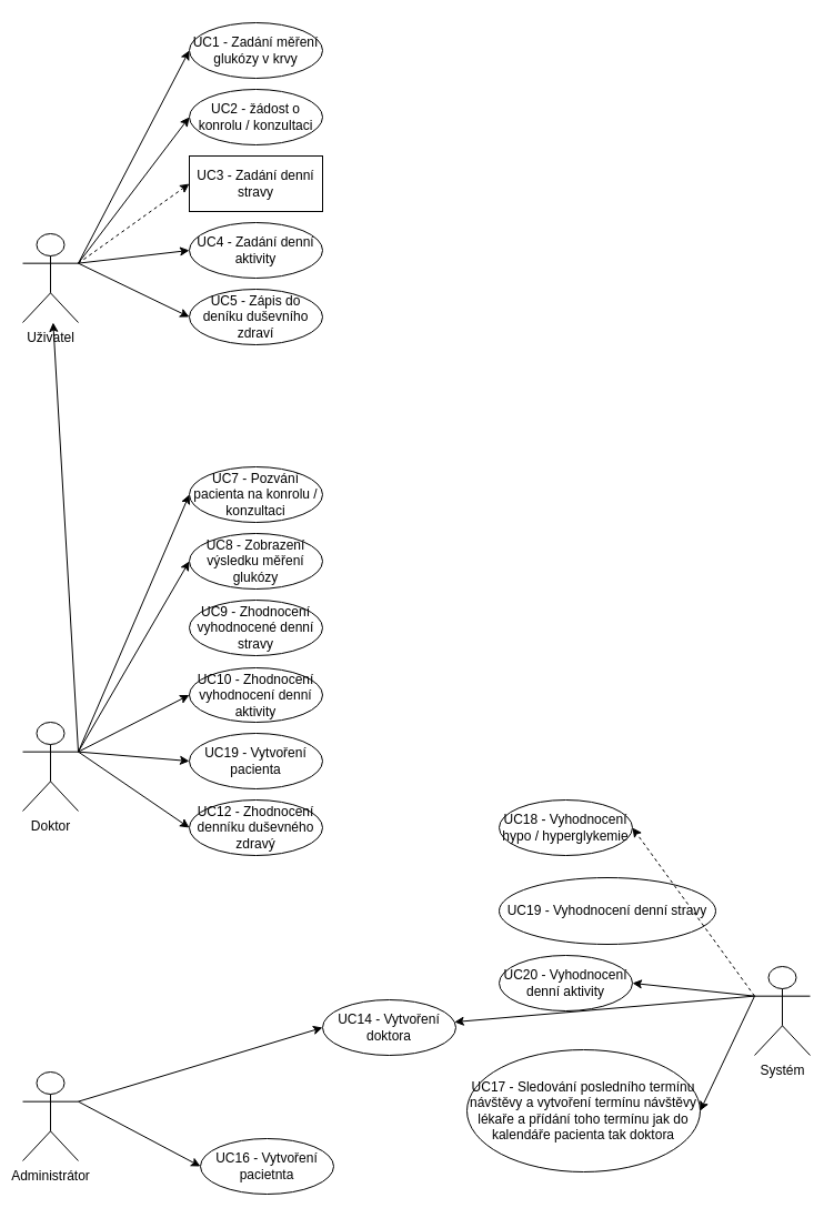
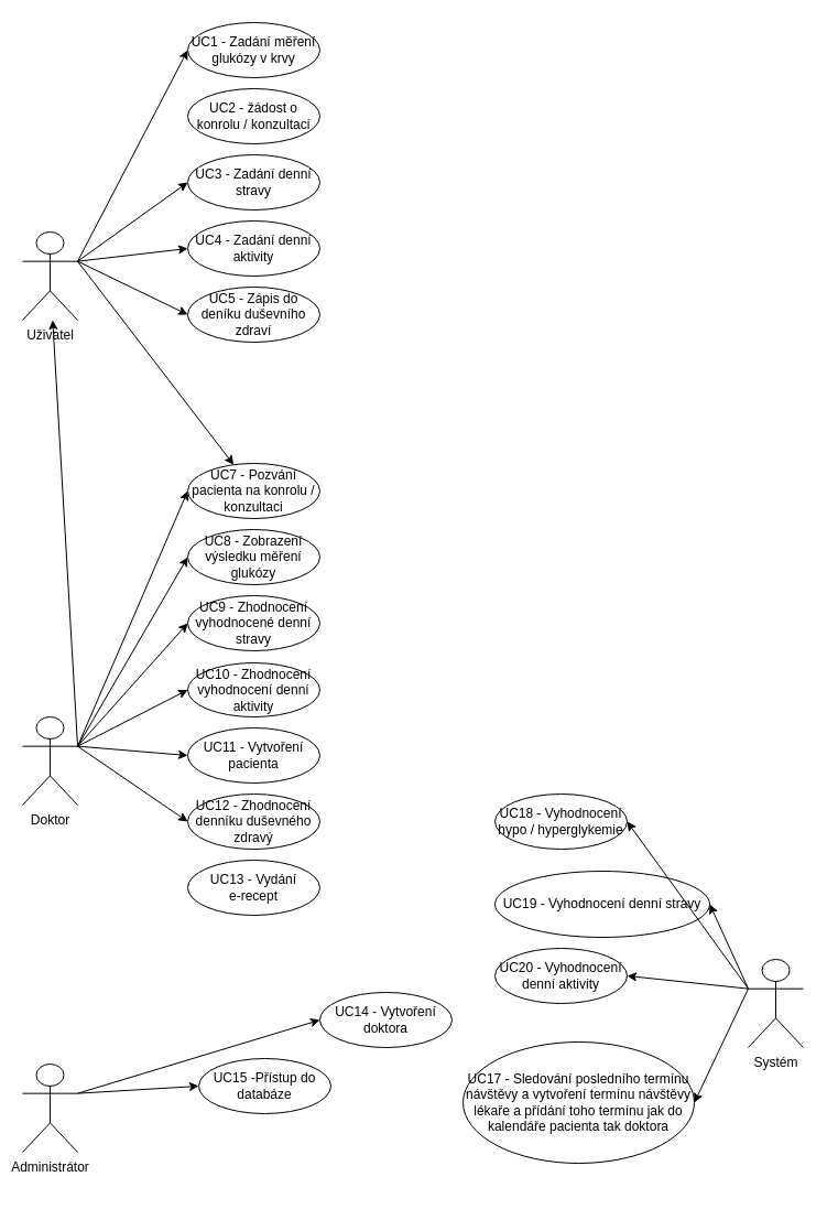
  <mxCell id="0" />
  <mxCell id="1" parent="0" />
+ <mxCell id="2" style="edgeStyle=none;html=1;exitX=1;exitY=0.333;exitDx=0;exitDy=0;exitPerimeter=0;entryX=0;entryY=0.5;entryDx=0;entryDy=0;strokeColor=#000000;" parent="1" source="5" target="6" edge="1"><mxGeometry relative="1" as="geometry" /></mxCell>
  <mxCell id="3" style="edgeStyle=none;html=1;exitX=1;exitY=0.333;exitDx=0;exitDy=0;exitPerimeter=0;entryX=0;entryY=0.5;entryDx=0;entryDy=0;strokeColor=#000000;" parent="1" source="5" target="8" edge="1"><mxGeometry relative="1" as="geometry" /></mxCell>
- <mxCell id="4" style="edgeStyle=none;html=1;exitX=1;exitY=0.333;exitDx=0;exitDy=0;exitPerimeter=0;entryX=0;entryY=0.5;entryDx=0;entryDy=0;strokeColor=#000000;" parent="1" source="5" target="7" edge="1"><mxGeometry relative="1" as="geometry" /></mxCell>
  <mxCell id="5" value="Administrátor" style="shape=umlActor;verticalLabelPosition=bottom;verticalAlign=top;html=1;outlineConnect=0;strokeColor=#000000;" parent="1" vertex="1"><mxGeometry x="20" y="965" width="50" height="80" as="geometry" /></mxCell>
- <mxCell id="7" value="UC16 - Vytvoření pacietnta" style="ellipse;whiteSpace=wrap;html=1;strokeColor=#000000;" parent="1" vertex="1"><mxGeometry x="180" y="1025" width="120" height="50" as="geometry" /></mxCell>
+ <mxCell id="6" value="UC15 -Přístup do databáze" style="ellipse;whiteSpace=wrap;html=1;strokeColor=#000000;" parent="1" vertex="1"><mxGeometry x="180" y="960" width="120" height="50" as="geometry" /></mxCell>
  <mxCell id="8" value="UC14 - Vytvoření doktora" style="ellipse;whiteSpace=wrap;html=1;strokeColor=#000000;" parent="1" vertex="1"><mxGeometry x="290" y="900" width="120" height="50" as="geometry" /></mxCell>
  <mxCell id="9" style="edgeStyle=none;html=1;exitX=1;exitY=0.333;exitDx=0;exitDy=0;exitPerimeter=0;entryX=0;entryY=0.5;entryDx=0;entryDy=0;strokeColor=#000000;" parent="1" source="13" target="14" edge="1"><mxGeometry relative="1" as="geometry" /></mxCell>
  <mxCell id="10" style="edgeStyle=none;html=1;exitX=1;exitY=0.333;exitDx=0;exitDy=0;exitPerimeter=0;entryX=0;entryY=0.5;entryDx=0;entryDy=0;strokeColor=#000000;" parent="1" source="13" target="16" edge="1"><mxGeometry relative="1" as="geometry" /></mxCell>
  <mxCell id="11" style="edgeStyle=none;html=1;exitX=1;exitY=0.333;exitDx=0;exitDy=0;exitPerimeter=0;entryX=0;entryY=0.5;entryDx=0;entryDy=0;strokeColor=#000000;" parent="1" source="13" target="17" edge="1"><mxGeometry relative="1" as="geometry" /></mxCell>
+ <mxCell id="12" style="edgeStyle=none;html=1;exitX=1;exitY=0.333;exitDx=0;exitDy=0;exitPerimeter=0;entryX=0;entryY=0.5;entryDx=0;entryDy=0;strokeColor=#000000;" parent="1" source="13" target="15" edge="1"><mxGeometry relative="1" as="geometry" /></mxCell>
  <mxCell id="13" value="Doktor" style="shape=umlActor;verticalLabelPosition=bottom;verticalAlign=top;html=1;outlineConnect=0;strokeColor=#000000;" parent="1" vertex="1"><mxGeometry x="20" y="650" width="50" height="80" as="geometry" /></mxCell>
  <mxCell id="14" value="UC8 - Zobrazení výsledku měření glukózy" style="ellipse;whiteSpace=wrap;html=1;strokeColor=#000000;" parent="1" vertex="1"><mxGeometry x="170" y="480" width="120" height="50" as="geometry" /></mxCell>
  <mxCell id="15" value="UC9 - Zhodnocení vyhodnocené denní stravy" style="ellipse;whiteSpace=wrap;html=1;strokeColor=#000000;" parent="1" vertex="1"><mxGeometry x="170" y="540" width="120" height="50" as="geometry" /></mxCell>
  <mxCell id="16" value="UC10 - Zhodnocení vyhodnocení denní aktivity" style="ellipse;whiteSpace=wrap;html=1;strokeColor=#000000;" parent="1" vertex="1"><mxGeometry x="170" y="601" width="120" height="49" as="geometry" /></mxCell>
- <mxCell id="17" value="UC19 - Vytvoření pacienta" style="ellipse;whiteSpace=wrap;html=1;strokeColor=#000000;" parent="1" vertex="1"><mxGeometry x="170" y="660" width="120" height="50" as="geometry" /></mxCell>
+ <mxCell id="17" value="UC11 - Vytvoření pacienta" style="ellipse;whiteSpace=wrap;html=1;strokeColor=#000000;" parent="1" vertex="1"><mxGeometry x="170" y="660" width="120" height="50" as="geometry" /></mxCell>
  <mxCell id="18" value="UC12 - Zhodnocení denníku duševného zdravý" style="ellipse;whiteSpace=wrap;html=1;strokeColor=#000000;" parent="1" vertex="1"><mxGeometry x="170" y="720" width="120" height="50" as="geometry" /></mxCell>
+ <mxCell id="19" value="UC13 - Vydání&lt;br&gt;e-recept" style="ellipse;whiteSpace=wrap;html=1;strokeColor=#000000;" parent="1" vertex="1"><mxGeometry x="170" y="780" width="120" height="50" as="geometry" /></mxCell>
  <mxCell id="20" value="UC7 - Pozvání pacienta na konrolu / konzultaci" style="ellipse;whiteSpace=wrap;html=1;strokeColor=#000000;" parent="1" vertex="1"><mxGeometry x="170" y="420" width="120" height="50" as="geometry" /></mxCell>
  <mxCell id="21" value="" style="endArrow=classic;html=1;exitX=1;exitY=0.333;exitDx=0;exitDy=0;exitPerimeter=0;entryX=0;entryY=0.5;entryDx=0;entryDy=0;strokeColor=#000000;" parent="1" source="13" target="18" edge="1"><mxGeometry width="50" height="50" relative="1" as="geometry"><mxPoint x="210" y="690" as="sourcePoint" /><mxPoint x="260" y="640" as="targetPoint" /></mxGeometry></mxCell>
  <mxCell id="22" value="" style="endArrow=classic;html=1;exitX=1;exitY=0.333;exitDx=0;exitDy=0;exitPerimeter=0;strokeColor=#000000;" parent="1" source="13" target="27" edge="1"><mxGeometry width="50" height="50" relative="1" as="geometry"><mxPoint x="80" y="686.667" as="sourcePoint" /><mxPoint x="180" y="735" as="targetPoint" /></mxGeometry></mxCell>
  <mxCell id="23" value="" style="endArrow=classic;html=1;entryX=0;entryY=0.5;entryDx=0;entryDy=0;exitX=1;exitY=0.333;exitDx=0;exitDy=0;exitPerimeter=0;strokeColor=#000000;" parent="1" source="13" target="20" edge="1"><mxGeometry width="50" height="50" relative="1" as="geometry"><mxPoint x="70" y="680" as="sourcePoint" /><mxPoint x="190" y="745" as="targetPoint" /></mxGeometry></mxCell>
  <mxCell id="24" style="edgeStyle=none;html=1;exitX=1;exitY=0.333;exitDx=0;exitDy=0;exitPerimeter=0;entryX=0;entryY=0.5;entryDx=0;entryDy=0;strokeColor=#000000;" parent="1" source="27" target="28" edge="1"><mxGeometry relative="1" as="geometry" /></mxCell>
- <mxCell id="25" style="edgeStyle=none;html=1;exitX=1;exitY=0.333;exitDx=0;exitDy=0;exitPerimeter=0;entryX=0;entryY=0.5;entryDx=0;entryDy=0;strokeColor=#000000;dashed=1;" parent="1" source="27" target="29" edge="1"><mxGeometry relative="1" as="geometry" /></mxCell>
+ <mxCell id="25" style="edgeStyle=none;html=1;exitX=1;exitY=0.333;exitDx=0;exitDy=0;exitPerimeter=0;entryX=0;entryY=0.5;entryDx=0;entryDy=0;strokeColor=#000000;" parent="1" source="27" target="29" edge="1"><mxGeometry relative="1" as="geometry" /></mxCell>
  <mxCell id="26" style="edgeStyle=none;html=1;exitX=1;exitY=0.333;exitDx=0;exitDy=0;exitPerimeter=0;entryX=0;entryY=0.5;entryDx=0;entryDy=0;strokeColor=#000000;" parent="1" source="27" target="30" edge="1"><mxGeometry relative="1" as="geometry" /></mxCell>
  <mxCell id="27" value="Uživatel&lt;br&gt;" style="shape=umlActor;verticalLabelPosition=bottom;verticalAlign=top;html=1;outlineConnect=0;strokeColor=#000000;" parent="1" vertex="1"><mxGeometry x="20" y="210" width="50" height="80" as="geometry" /></mxCell>
  <mxCell id="28" value="UC1 - Zadání měření glukózy v krvy" style="ellipse;whiteSpace=wrap;html=1;strokeColor=#000000;" parent="1" vertex="1"><mxGeometry x="170" y="20" width="120" height="50" as="geometry" /></mxCell>
- <mxCell id="29" value="UC3 - Zadání denní stravy" style="whiteSpace=wrap;html=1;strokeColor=#000000;rounded=0;" parent="1" vertex="1"><mxGeometry x="170" y="140" width="120" height="50" as="geometry" /></mxCell>
+ <mxCell id="29" value="UC3 - Zadání denní stravy" style="ellipse;whiteSpace=wrap;html=1;strokeColor=#000000;" parent="1" vertex="1"><mxGeometry x="170" y="140" width="120" height="50" as="geometry" /></mxCell>
  <mxCell id="30" value="UC4 - Zadání denní aktivity" style="ellipse;whiteSpace=wrap;html=1;strokeColor=#000000;" parent="1" vertex="1"><mxGeometry x="170" y="200" width="120" height="50" as="geometry" /></mxCell>
  <mxCell id="31" value="UC5 - Zápis do deníku duševního zdraví" style="ellipse;whiteSpace=wrap;html=1;strokeColor=#000000;" parent="1" vertex="1"><mxGeometry x="170" y="260" width="120" height="50" as="geometry" /></mxCell>
  <mxCell id="32" value="UC2 - žádost o konrolu / konzultaci" style="ellipse;whiteSpace=wrap;html=1;strokeColor=#000000;" parent="1" vertex="1"><mxGeometry x="170" y="80" width="120" height="50" as="geometry" /></mxCell>
  <mxCell id="33" value="" style="endArrow=classic;html=1;exitX=1;exitY=0.333;exitDx=0;exitDy=0;exitPerimeter=0;entryX=0;entryY=0.5;entryDx=0;entryDy=0;strokeColor=#000000;" parent="1" source="27" target="31" edge="1"><mxGeometry width="50" height="50" relative="1" as="geometry"><mxPoint x="189" y="250" as="sourcePoint" /><mxPoint x="239" y="200" as="targetPoint" /></mxGeometry></mxCell>
- <mxCell id="34" value="" style="endArrow=classic;html=1;entryX=0;entryY=0.5;entryDx=0;entryDy=0;exitX=1;exitY=0.333;exitDx=0;exitDy=0;exitPerimeter=0;strokeColor=#000000;" parent="1" source="27" target="32" edge="1"><mxGeometry width="50" height="50" relative="1" as="geometry"><mxPoint x="49" y="240" as="sourcePoint" /><mxPoint x="169" y="305" as="targetPoint" /></mxGeometry></mxCell>
- <mxCell id="35" style="edgeStyle=none;html=1;exitX=0;exitY=0.333;exitDx=0;exitDy=0;exitPerimeter=0;strokeColor=#000000;" parent="1" source="36" target="8" edge="1"><mxGeometry relative="1" as="geometry" /></mxCell>
+ <mxCell id="34" value="" style="endArrow=classic;html=1;exitX=1;exitY=0.333;exitDx=0;exitDy=0;exitPerimeter=0;strokeColor=#000000;" parent="1" source="27" target="20" edge="1"><mxGeometry width="50" height="50" relative="1" as="geometry"><mxPoint x="49" y="240" as="sourcePoint" /><mxPoint x="169" y="305" as="targetPoint" /></mxGeometry></mxCell>
+ <mxCell id="35" style="edgeStyle=none;html=1;exitX=0;exitY=0.333;exitDx=0;exitDy=0;exitPerimeter=0;entryX=1;entryY=0.5;entryDx=0;entryDy=0;strokeColor=#000000;" parent="1" source="36" target="37" edge="1"><mxGeometry relative="1" as="geometry" /></mxCell>
  <mxCell id="36" value="Systém" style="shape=umlActor;verticalLabelPosition=bottom;verticalAlign=top;html=1;outlineConnect=0;strokeColor=#000000;" parent="1" vertex="1"><mxGeometry x="679" y="870" width="50" height="80" as="geometry" /></mxCell>
  <mxCell id="37" value="UC19 - Vyhodnocení denní stravy" style="ellipse;whiteSpace=wrap;html=1;strokeColor=#000000;" parent="1" vertex="1"><mxGeometry x="449" y="790" width="195" height="60" as="geometry" /></mxCell>
  <mxCell id="38" value="UC20 - Vyhodnocení denní aktivity" style="ellipse;whiteSpace=wrap;html=1;strokeColor=#000000;" parent="1" vertex="1"><mxGeometry x="449" y="860" width="120" height="50" as="geometry" /></mxCell>
  <mxCell id="39" value="UC17 - Sledování posledního termínu návštěvy a vytvoření termínu návštěvy lékaře a přídání toho termínu jak do kalendáře pacienta tak doktora" style="ellipse;whiteSpace=wrap;html=1;strokeColor=#000000;" parent="1" vertex="1"><mxGeometry x="420" y="945" width="210" height="110" as="geometry" /></mxCell>
  <mxCell id="40" style="edgeStyle=none;html=1;exitX=0;exitY=0.333;exitDx=0;exitDy=0;exitPerimeter=0;entryX=1;entryY=0.5;entryDx=0;entryDy=0;strokeColor=#000000;" parent="1" source="36" target="38" edge="1"><mxGeometry relative="1" as="geometry"><mxPoint x="679" y="961.667" as="sourcePoint" /><mxPoint x="579" y="790" as="targetPoint" /></mxGeometry></mxCell>
  <mxCell id="41" style="edgeStyle=none;html=1;exitX=0;exitY=0.333;exitDx=0;exitDy=0;exitPerimeter=0;entryX=1;entryY=0.5;entryDx=0;entryDy=0;strokeColor=#000000;" parent="1" source="36" target="39" edge="1"><mxGeometry relative="1" as="geometry"><mxPoint x="699" y="981.667" as="sourcePoint" /><mxPoint x="599" y="810" as="targetPoint" /></mxGeometry></mxCell>
  <mxCell id="42" value="UC18 - Vyhodnocení hypo / hyperglykemie" style="ellipse;whiteSpace=wrap;html=1;strokeColor=#000000;" vertex="1" parent="1"><mxGeometry x="449" y="720" width="120" height="50" as="geometry" /></mxCell>
- <mxCell id="43" style="edgeStyle=none;html=1;entryX=1;entryY=0.5;entryDx=0;entryDy=0;strokeColor=#000000;exitX=0;exitY=0.333;exitDx=0;exitDy=0;exitPerimeter=0;dashed=1;" edge="1" parent="1" source="36" target="42"><mxGeometry relative="1" as="geometry"><mxPoint x="670" y="810" as="sourcePoint" /><mxPoint x="579" y="825" as="targetPoint" /></mxGeometry></mxCell>
+ <mxCell id="43" style="edgeStyle=none;html=1;entryX=1;entryY=0.5;entryDx=0;entryDy=0;strokeColor=#000000;exitX=0;exitY=0.333;exitDx=0;exitDy=0;exitPerimeter=0;" edge="1" parent="1" source="36" target="42"><mxGeometry relative="1" as="geometry"><mxPoint x="670" y="810" as="sourcePoint" /><mxPoint x="579" y="825" as="targetPoint" /></mxGeometry></mxCell>
